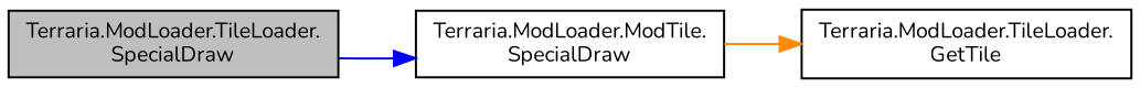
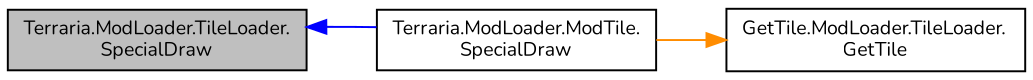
  digraph {
    fontname=Nunito
    rankdir=LR
    node [color=black fillcolor=white fontname=Nunito fontsize=10 shape=record style=filled]
    edge [fontname=Nunito fontsize=10 labelfontname=Helvetica labelfontsize=10 style=solid]
    n1 [fillcolor=grey75 fontcolor=black height=0.2 label="Terraria.ModLoader.TileLoader.\lSpecialDraw" width=0.4]
    n2 [height=0.2 label="Terraria.ModLoader.ModTile.\lSpecialDraw" width=0.4]
-   n3 [height=0.2 label="Terraria.ModLoader.TileLoader.\lGetTile" width=0.4]
-   n1 -> n2 [color=blue]
+   n3 [height=0.2 label="GetTile.ModLoader.TileLoader.\lGetTile" width=0.4]
+   n2 -> n1 [color=blue]
    n2 -> n3 [color=darkorange]
  }
